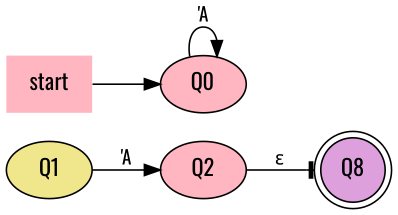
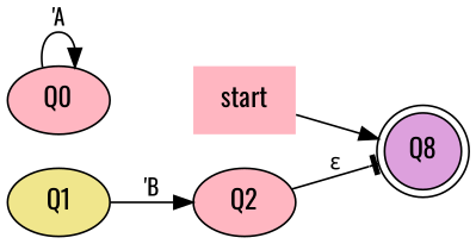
  digraph {
    fontname=Oswald
    rankdir=LR
    node [fillcolor=lightpink fontname=Oswald style=filled]
    edge [arrowhead=normal fontname=Oswald fontsize=12]
    n1 [label=Q2]
    n2 [fillcolor=plum label=Q8 shape=doublecircle]
    n3 [fillcolor=khaki label=Q1]
    n4 [label=Q0]
    start [shape=none]
    n1 -> n2 [arrowhead=tee label="&epsilon;"]
-   n3 -> n1 [label="'A"]
+   n3 -> n1 [label="'B"]
    n4 -> n4 [label="'A"]
-   start -> n4 [fontsize=""]
+   start -> n2 [fontsize=""]
  }
